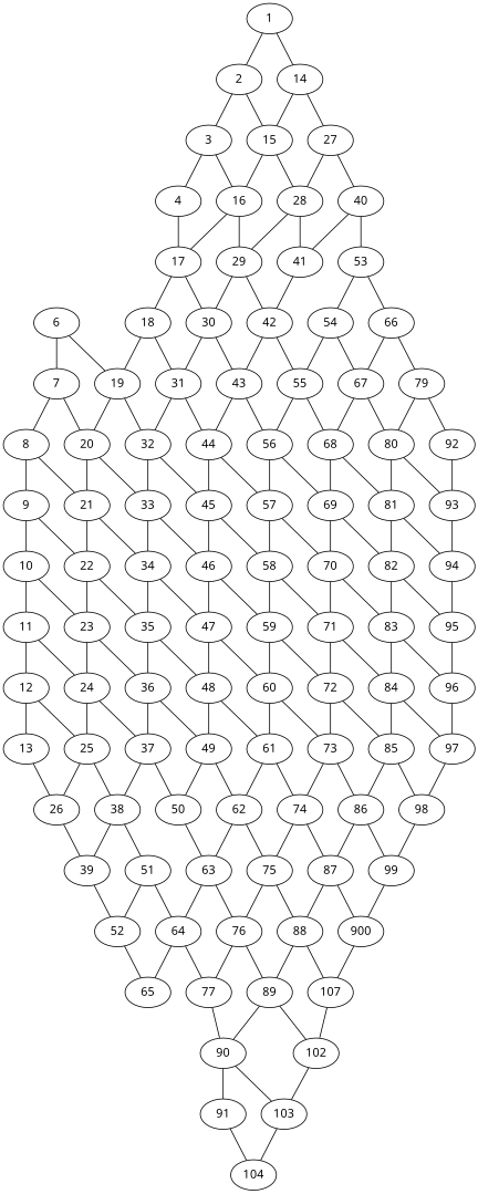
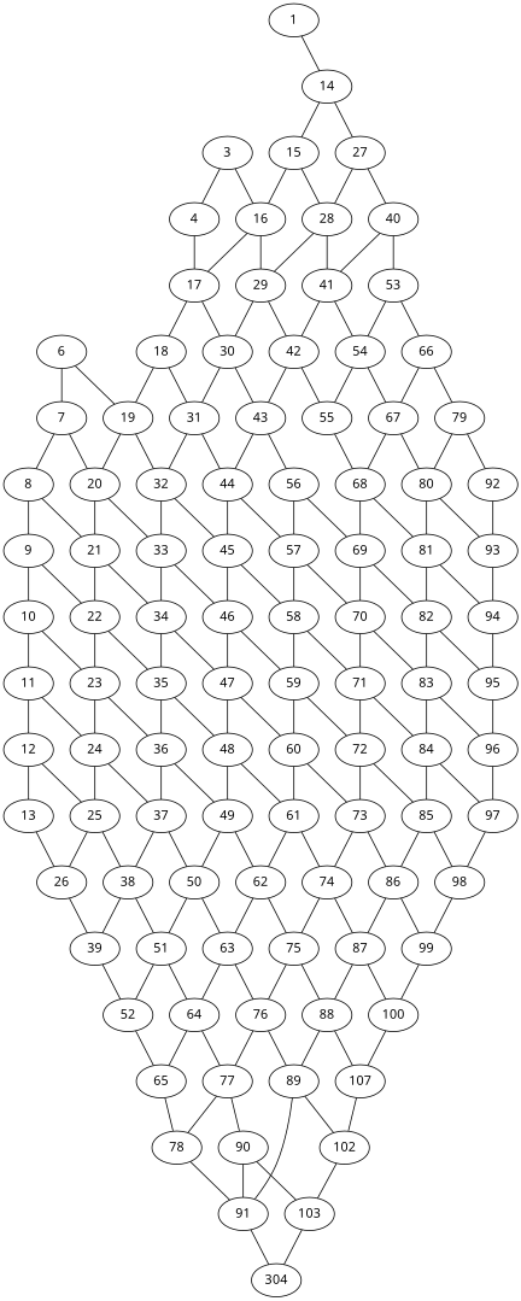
  graph {
    fontname="Noto Sans"
    node [fontname="Noto Sans"]
    edge [fontname="Noto Sans"]
    1
-   2
    14
    3
    15
    27
    4
    16
    28
    17
    29
    18
    30
    6
    7
    19
    31
    8
    20
    32
    9
    21
    33
    10
    22
    34
    11
    23
    35
    12
    24
    36
    13
    25
    37
    26
    38
    39
    40
    41
    42
    43
    44
    45
    46
    47
    48
    49
    50
    51
    52
    53
    54
    55
    56
    57
    58
    59
    60
    61
    62
    63
    64
    65
    66
    67
    68
    69
    70
    71
    72
    73
    74
    75
    76
    77
+   78
    79
    80
    81
    82
    83
    84
    85
    86
    87
    88
    89
    90
    91
    92
    93
    94
    95
    96
    97
    98
    99
-   100 [label=900]
+   100
    n100 [label=107]
    102
    103
-   104
-   1 -- 2
+   104 [label=304]
    1 -- 14
-   2 -- 3
-   2 -- 15
    14 -- 15
    14 -- 27
    3 -- 4
    3 -- 16
    15 -- 16
    15 -- 28
    27 -- 28
    27 -- 40
    4 -- 17
    16 -- 17
    16 -- 29
    28 -- 29
    28 -- 41
    17 -- 18
    17 -- 30
    29 -- 30
    29 -- 42
    18 -- 19
    18 -- 31
    30 -- 31
    30 -- 43
    6 -- 7
    6 -- 19
    7 -- 8
    7 -- 20
    19 -- 20
    19 -- 32
    31 -- 32
    31 -- 44
    8 -- 9
    8 -- 21
    20 -- 21
    20 -- 33
    32 -- 33
    32 -- 45
    9 -- 10
    9 -- 22
    21 -- 22
    21 -- 34
    33 -- 34
    33 -- 46
    10 -- 11
    10 -- 23
    22 -- 23
    22 -- 35
    34 -- 35
    34 -- 47
    11 -- 12
    11 -- 24
    23 -- 24
    23 -- 36
    35 -- 36
    35 -- 48
    12 -- 13
    12 -- 25
    24 -- 25
    24 -- 37
    36 -- 37
    36 -- 49
    13 -- 26
    25 -- 26
    25 -- 38
    37 -- 38
    37 -- 50
    26 -- 39
    38 -- 39
    38 -- 51
    39 -- 52
    40 -- 41
    40 -- 53
    41 -- 42
+   41 -- 54
    42 -- 43
    42 -- 55
    43 -- 44
    43 -- 56
    44 -- 45
    44 -- 57
    45 -- 46
    45 -- 58
    46 -- 47
    46 -- 59
    47 -- 48
    47 -- 60
    48 -- 49
    48 -- 61
    49 -- 50
    49 -- 62
+   50 -- 51
    50 -- 63
    51 -- 52
    51 -- 64
    52 -- 65
    53 -- 54
    53 -- 66
    54 -- 55
    54 -- 67
-   55 -- 56
    55 -- 68
    56 -- 57
    56 -- 69
    57 -- 58
    57 -- 70
    58 -- 59
    58 -- 71
    59 -- 60
    59 -- 72
    60 -- 61
    60 -- 73
    61 -- 62
    61 -- 74
    62 -- 63
    62 -- 75
    63 -- 64
    63 -- 76
    64 -- 65
    64 -- 77
+   65 -- 78
    66 -- 67
    66 -- 79
    67 -- 68
    67 -- 80
    68 -- 69
    68 -- 81
    69 -- 70
    69 -- 82
    70 -- 71
    70 -- 83
    71 -- 72
    71 -- 84
    72 -- 73
    72 -- 85
    73 -- 74
    73 -- 86
    74 -- 75
    74 -- 87
    75 -- 76
    75 -- 88
    76 -- 77
    76 -- 89
+   77 -- 78
    77 -- 90
+   78 -- 91
    79 -- 80
    79 -- 92
    80 -- 81
    80 -- 93
    81 -- 82
    81 -- 94
    82 -- 83
    82 -- 95
    83 -- 84
    83 -- 96
    84 -- 85
    84 -- 97
    85 -- 86
    85 -- 98
    86 -- 87
    86 -- 99
    87 -- 88
    87 -- 100
    88 -- 89
    88 -- n100
-   89 -- 90
+   89 -- 91
    89 -- 102
    90 -- 91
    90 -- 103
    91 -- 104
    92 -- 93
    93 -- 94
    94 -- 95
    95 -- 96
    96 -- 97
    97 -- 98
    98 -- 99
    99 -- 100
    100 -- n100
    n100 -- 102
    102 -- 103
    103 -- 104
  }
